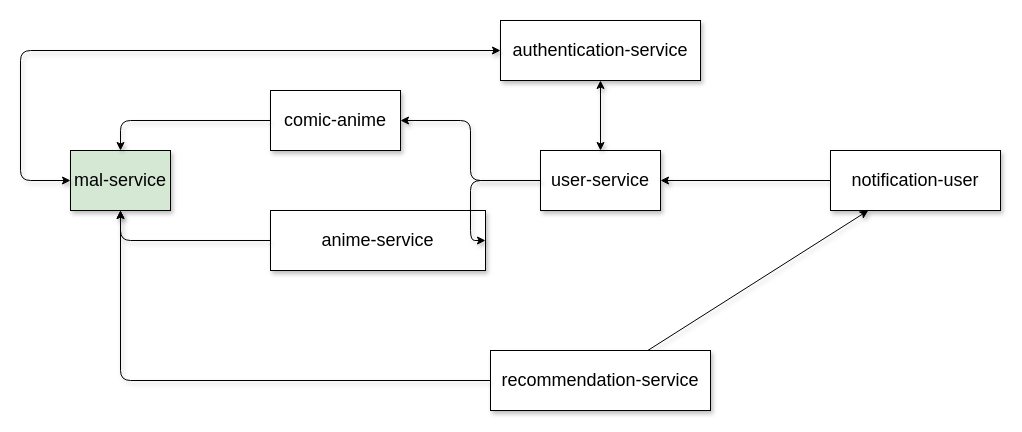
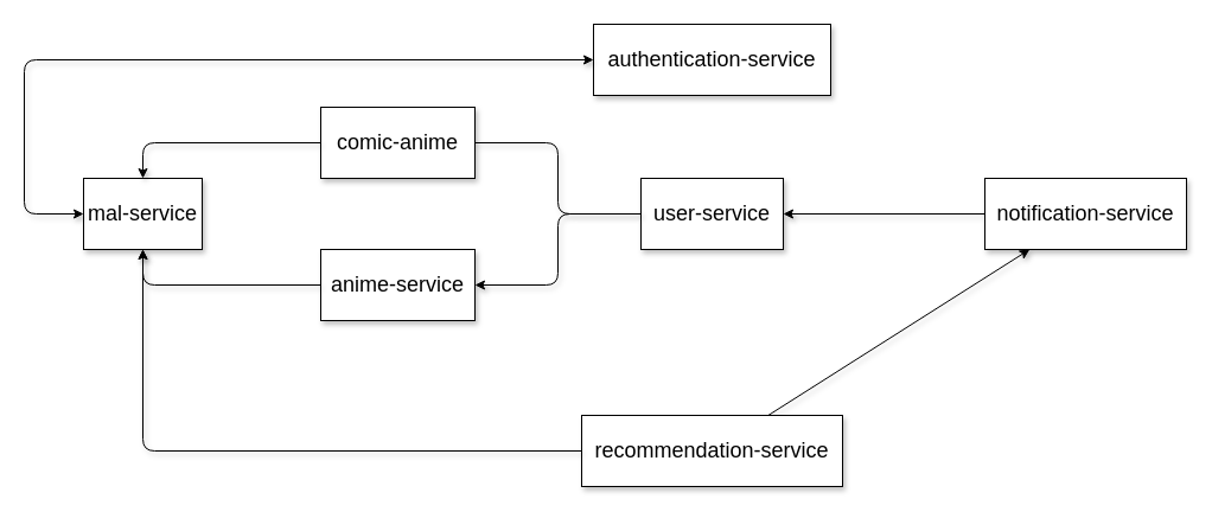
  <mxCell id="0" />
  <mxCell id="1" parent="0" />
  <mxCell id="2" value="" style="group;shadow=1;" parent="1" vertex="1" connectable="0"><mxGeometry x="20" y="20" width="980" height="390" as="geometry" /></mxCell>
  <mxCell id="3" value="&lt;font style=&quot;font-size: 18px&quot;&gt;user-service&lt;/font&gt;" style="rounded=0;whiteSpace=wrap;html=1;shadow=1;" parent="2" vertex="1"><mxGeometry x="520" y="130" width="120" height="60" as="geometry" /></mxCell>
  <mxCell id="4" value="authentication-service" style="rounded=0;whiteSpace=wrap;html=1;fontSize=18;shadow=1;" parent="2" vertex="1"><mxGeometry x="480" width="200" height="60" as="geometry" /></mxCell>
  <mxCell id="5" value="comic-anime" style="rounded=0;whiteSpace=wrap;html=1;fontSize=18;shadow=1;" parent="2" vertex="1"><mxGeometry x="250" y="70" width="130" height="60" as="geometry" /></mxCell>
- <mxCell id="6" style="edgeStyle=none;html=1;entryX=1;entryY=0.5;entryDx=0;entryDy=0;fontSize=18;shadow=1;" parent="2" source="3" target="5" edge="1"><mxGeometry relative="1" as="geometry"><Array as="points"><mxPoint x="450" y="160" /><mxPoint x="450" y="100" /></Array></mxGeometry></mxCell>
- <mxCell id="7" value="anime-service" style="rounded=0;whiteSpace=wrap;html=1;fontSize=18;shadow=1;" parent="2" vertex="1"><mxGeometry x="250" y="190" width="215" height="60" as="geometry" /></mxCell>
+ <mxCell id="6" style="edgeStyle=none;html=1;entryX=1;entryY=0.5;entryDx=0;entryDy=0;fontSize=18;shadow=1;endArrow=none;" parent="2" source="3" target="5" edge="1"><mxGeometry relative="1" as="geometry"><Array as="points"><mxPoint x="450" y="160" /><mxPoint x="450" y="100" /></Array></mxGeometry></mxCell>
+ <mxCell id="7" value="anime-service" style="rounded=0;whiteSpace=wrap;html=1;fontSize=18;shadow=1;" parent="2" vertex="1"><mxGeometry x="250" y="190" width="130" height="60" as="geometry" /></mxCell>
  <mxCell id="8" style="edgeStyle=none;html=1;entryX=1;entryY=0.5;entryDx=0;entryDy=0;fontSize=18;exitX=0;exitY=0.5;exitDx=0;exitDy=0;shadow=1;" parent="2" source="3" target="7" edge="1"><mxGeometry relative="1" as="geometry"><Array as="points"><mxPoint x="450" y="160" /><mxPoint x="450" y="220" /></Array></mxGeometry></mxCell>
  <mxCell id="9" style="edgeStyle=none;html=1;entryX=1;entryY=0.5;entryDx=0;entryDy=0;fontSize=18;shadow=1;" parent="2" source="10" target="3" edge="1"><mxGeometry relative="1" as="geometry" /></mxCell>
- <mxCell id="10" value="notification-user" style="rounded=0;whiteSpace=wrap;html=1;fontSize=18;shadow=1;" parent="2" vertex="1"><mxGeometry x="810" y="130" width="170" height="60" as="geometry" /></mxCell>
+ <mxCell id="10" value="notification-service" style="rounded=0;whiteSpace=wrap;html=1;fontSize=18;shadow=1;" parent="2" vertex="1"><mxGeometry x="810" y="130" width="170" height="60" as="geometry" /></mxCell>
  <mxCell id="11" style="edgeStyle=none;html=1;fontSize=18;shadow=1;" parent="2" source="12" target="10" edge="1"><mxGeometry relative="1" as="geometry" /></mxCell>
  <mxCell id="12" value="recommendation-service" style="rounded=0;whiteSpace=wrap;html=1;fontSize=18;shadow=1;" parent="2" vertex="1"><mxGeometry x="470" y="330" width="220" height="60" as="geometry" /></mxCell>
- <mxCell id="13" value="mal-service" style="rounded=0;whiteSpace=wrap;html=1;fontSize=18;shadow=1;fillColor=#d5e8d4;" parent="2" vertex="1"><mxGeometry x="50" y="130" width="100" height="60" as="geometry" /></mxCell>
+ <mxCell id="13" value="mal-service" style="rounded=0;whiteSpace=wrap;html=1;fontSize=18;shadow=1;" parent="2" vertex="1"><mxGeometry x="50" y="130" width="100" height="60" as="geometry" /></mxCell>
  <mxCell id="14" style="edgeStyle=none;html=1;entryX=0.5;entryY=0;entryDx=0;entryDy=0;fontSize=18;shadow=1;" parent="2" source="5" target="13" edge="1"><mxGeometry relative="1" as="geometry"><Array as="points"><mxPoint x="100" y="100" /></Array></mxGeometry></mxCell>
  <mxCell id="15" style="edgeStyle=none;html=1;entryX=0.5;entryY=1;entryDx=0;entryDy=0;fontSize=18;shadow=1;" parent="2" source="7" target="13" edge="1"><mxGeometry relative="1" as="geometry"><Array as="points"><mxPoint x="100" y="220" /></Array></mxGeometry></mxCell>
  <mxCell id="16" value="" style="endArrow=classic;startArrow=classic;html=1;fontSize=18;entryX=0;entryY=0.5;entryDx=0;entryDy=0;exitX=0;exitY=0.5;exitDx=0;exitDy=0;shadow=1;" parent="2" source="13" target="4" edge="1"><mxGeometry width="50" height="50" relative="1" as="geometry"><mxPoint x="480" y="360" as="sourcePoint" /><mxPoint x="530" y="310" as="targetPoint" /><Array as="points"><mxPoint y="160" /><mxPoint y="30" /></Array></mxGeometry></mxCell>
  <mxCell id="17" style="edgeStyle=none;html=1;fontSize=18;entryX=0.5;entryY=1;entryDx=0;entryDy=0;shadow=1;" parent="2" source="12" target="13" edge="1"><mxGeometry relative="1" as="geometry"><mxPoint x="100" y="200" as="targetPoint" /><Array as="points"><mxPoint x="100" y="360" /></Array></mxGeometry></mxCell>
- <mxCell id="18" value="" style="endArrow=classic;startArrow=classic;html=1;fontSize=18;exitX=0.5;exitY=1;exitDx=0;exitDy=0;entryX=0.5;entryY=0;entryDx=0;entryDy=0;shadow=1;" parent="2" source="4" target="3" edge="1"><mxGeometry width="50" height="50" relative="1" as="geometry"><mxPoint x="480" y="360" as="sourcePoint" /><mxPoint x="530" y="310" as="targetPoint" /></mxGeometry></mxCell>
